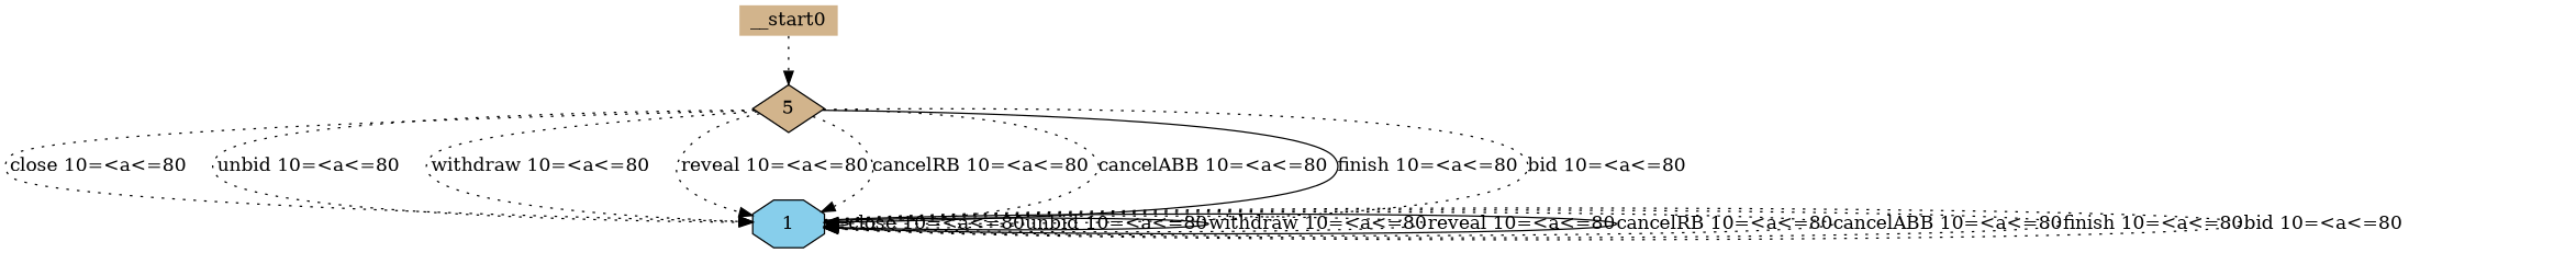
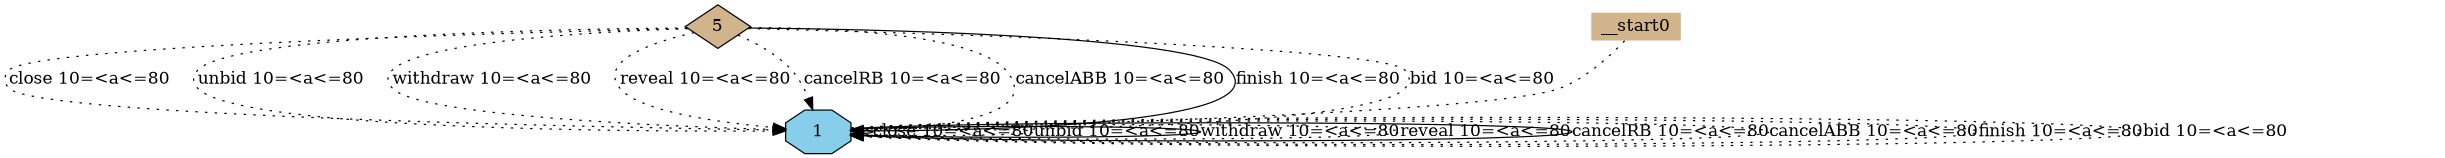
  digraph {
    node [fillcolor=tan style=filled]
    edge [style=dotted]
    n1 [label=5 shape=diamond]
    n2 [fillcolor=skyblue label=1 shape=octagon]
    __start0 [height=0 shape=none width=0]
    n1 -> n2 [label="close 10=<a<=80"]
    n1 -> n2 [label="unbid 10=<a<=80"]
    n1 -> n2 [label="withdraw 10=<a<=80"]
    n1 -> n2 [label="reveal 10=<a<=80"]
    n1 -> n2 [label="cancelRB 10=<a<=80"]
    n1 -> n2 [label="cancelABB 10=<a<=80"]
    n1 -> n2 [label="finish 10=<a<=80" style=solid]
    n1 -> n2 [label="bid 10=<a<=80"]
    n2 -> n2 [label="close 10=<a<=80" style=solid]
    n2 -> n2 [label="unbid 10=<a<=80"]
    n2 -> n2 [label="withdraw 10=<a<=80" style=solid]
    n2 -> n2 [label="reveal 10=<a<=80"]
    n2 -> n2 [label="cancelRB 10=<a<=80" style=solid]
    n2 -> n2 [label="cancelABB 10=<a<=80"]
    n2 -> n2 [label="finish 10=<a<=80"]
    n2 -> n2 [label="bid 10=<a<=80"]
-   __start0 -> n1
+   __start0 -> n2
  }
